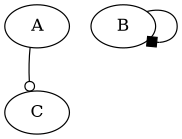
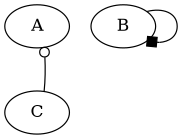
  digraph {
    node [func=copy instances=1]
    n1 [label=A]
    n2 [label=C]
    n3 [label=B]
-   n1 -> n2 [arrowhead=odot]
+   n2 -> n1 [arrowhead=odot]
    n3 -> n3 [arrowhead=box]
  }
